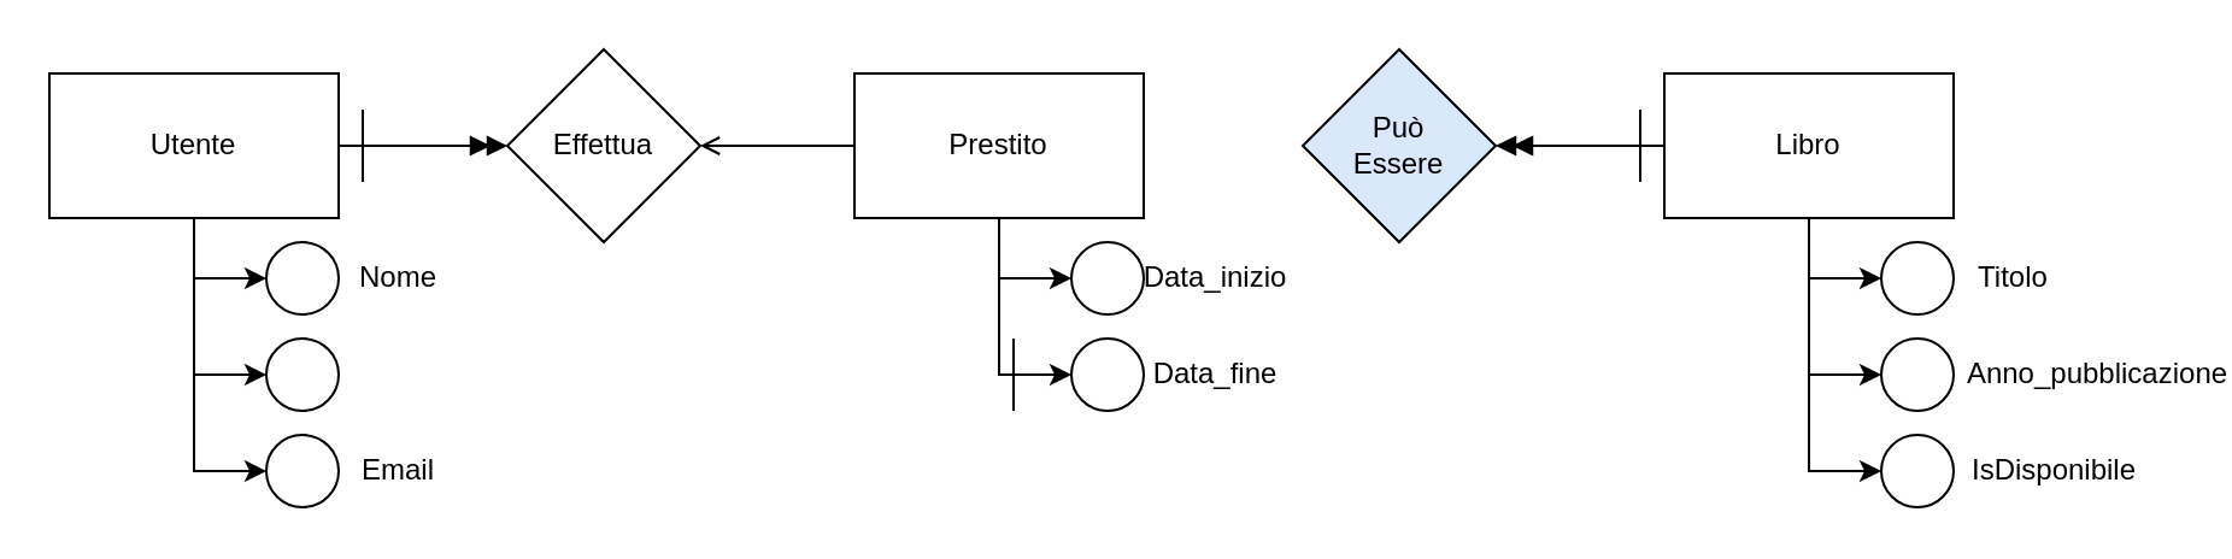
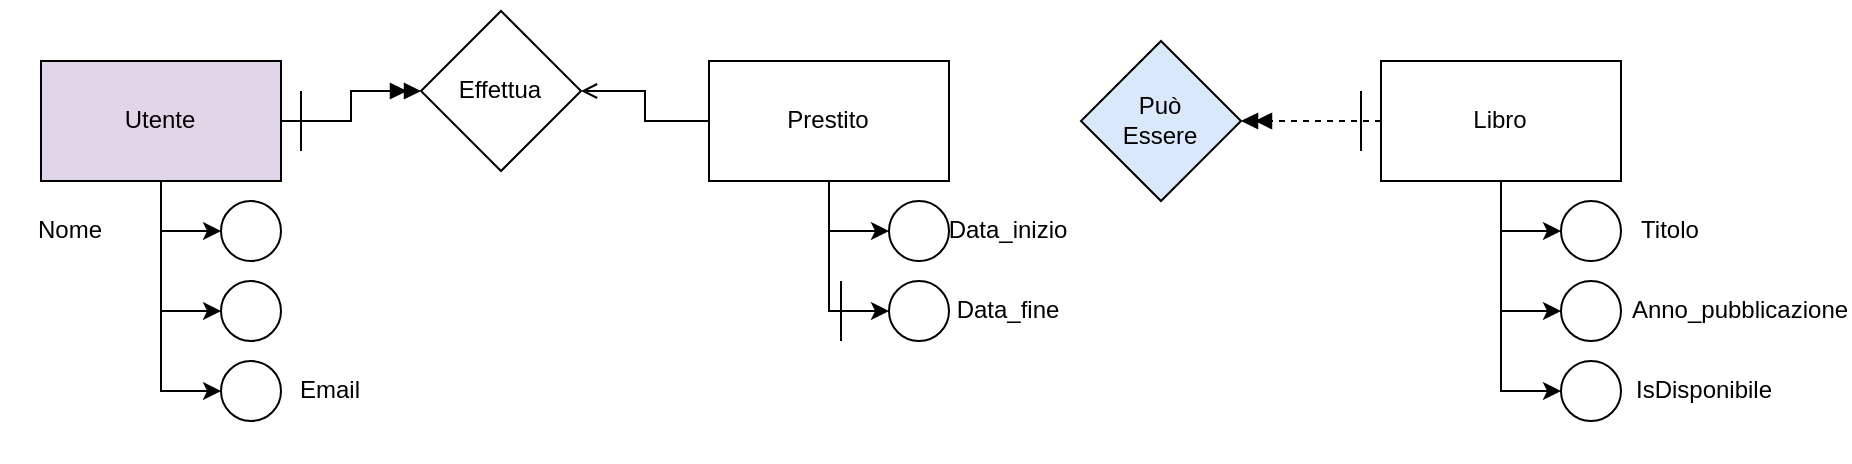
  <mxCell id="0" />
  <mxCell id="1" parent="0" />
  <mxCell id="2" style="edgeStyle=orthogonalEdgeStyle;rounded=0;orthogonalLoop=1;jettySize=auto;html=1;exitX=0.5;exitY=1;exitDx=0;exitDy=0;entryX=0;entryY=0.5;entryDx=0;entryDy=0;" parent="1" source="5" target="16" edge="1"><mxGeometry relative="1" as="geometry" /></mxCell>
  <mxCell id="3" style="edgeStyle=orthogonalEdgeStyle;rounded=0;orthogonalLoop=1;jettySize=auto;html=1;exitX=0.5;exitY=1;exitDx=0;exitDy=0;entryX=0;entryY=0.5;entryDx=0;entryDy=0;" parent="1" source="5" target="17" edge="1"><mxGeometry relative="1" as="geometry" /></mxCell>
  <mxCell id="4" style="edgeStyle=orthogonalEdgeStyle;rounded=0;orthogonalLoop=1;jettySize=auto;html=1;exitX=1;exitY=0.5;exitDx=0;exitDy=0;entryX=0;entryY=0.5;entryDx=0;entryDy=0;endArrow=doubleBlock;endFill=1;" parent="1" source="5" target="13" edge="1"><mxGeometry relative="1" as="geometry" /></mxCell>
- <mxCell id="5" value="Utente" style="rounded=0;whiteSpace=wrap;html=1;" parent="1" vertex="1"><mxGeometry x="20" y="30" width="120" height="60" as="geometry" /></mxCell>
+ <mxCell id="5" value="Utente" style="rounded=0;whiteSpace=wrap;html=1;fillColor=#e1d5e7;" parent="1" vertex="1"><mxGeometry x="20" y="30" width="120" height="60" as="geometry" /></mxCell>
  <mxCell id="6" style="edgeStyle=orthogonalEdgeStyle;rounded=0;orthogonalLoop=1;jettySize=auto;html=1;exitX=0.5;exitY=1;exitDx=0;exitDy=0;entryX=0;entryY=0.5;entryDx=0;entryDy=0;" parent="1" source="8" target="29" edge="1"><mxGeometry relative="1" as="geometry" /></mxCell>
  <mxCell id="7" style="edgeStyle=orthogonalEdgeStyle;rounded=0;orthogonalLoop=1;jettySize=auto;html=1;exitX=0;exitY=0.5;exitDx=0;exitDy=0;entryX=1;entryY=0.5;entryDx=0;entryDy=0;endArrow=open;" parent="1" source="8" target="13" edge="1"><mxGeometry relative="1" as="geometry" /></mxCell>
  <mxCell id="8" value="Prestito" style="rounded=0;whiteSpace=wrap;html=1;" parent="1" vertex="1"><mxGeometry x="354" y="30" width="120" height="60" as="geometry" /></mxCell>
  <mxCell id="9" style="edgeStyle=orthogonalEdgeStyle;rounded=0;orthogonalLoop=1;jettySize=auto;html=1;exitX=0.5;exitY=1;exitDx=0;exitDy=0;entryX=0;entryY=0.5;entryDx=0;entryDy=0;" parent="1" source="12" target="22" edge="1"><mxGeometry relative="1" as="geometry" /></mxCell>
  <mxCell id="10" style="edgeStyle=orthogonalEdgeStyle;rounded=0;orthogonalLoop=1;jettySize=auto;html=1;exitX=0.5;exitY=1;exitDx=0;exitDy=0;entryX=0;entryY=0.5;entryDx=0;entryDy=0;" parent="1" source="12" target="23" edge="1"><mxGeometry relative="1" as="geometry" /></mxCell>
- <mxCell id="11" style="edgeStyle=orthogonalEdgeStyle;rounded=0;orthogonalLoop=1;jettySize=auto;html=1;exitX=0;exitY=0.5;exitDx=0;exitDy=0;entryX=1;entryY=0.5;entryDx=0;entryDy=0;endArrow=doubleBlock;endFill=1;" parent="1" source="12" target="14" edge="1"><mxGeometry relative="1" as="geometry" /></mxCell>
+ <mxCell id="11" style="edgeStyle=orthogonalEdgeStyle;rounded=0;orthogonalLoop=1;jettySize=auto;html=1;exitX=0;exitY=0.5;exitDx=0;exitDy=0;entryX=1;entryY=0.5;entryDx=0;entryDy=0;endArrow=doubleBlock;endFill=1;dashed=1;" parent="1" source="12" target="14" edge="1"><mxGeometry relative="1" as="geometry" /></mxCell>
  <mxCell id="12" value="Libro" style="rounded=0;whiteSpace=wrap;html=1;" parent="1" vertex="1"><mxGeometry x="690" y="30" width="120" height="60" as="geometry" /></mxCell>
- <mxCell id="13" value="Effettua" style="rhombus;whiteSpace=wrap;html=1;" parent="1" vertex="1"><mxGeometry x="210" y="20" width="80" height="80" as="geometry" /></mxCell>
+ <mxCell id="13" value="Effettua" style="rhombus;whiteSpace=wrap;html=1;" parent="1" vertex="1"><mxGeometry x="210" y="5" width="80" height="80" as="geometry" /></mxCell>
  <mxCell id="14" value="Può&lt;br&gt;Essere" style="rhombus;whiteSpace=wrap;html=1;fillColor=#dae8fc;" parent="1" vertex="1"><mxGeometry x="540" y="20" width="80" height="80" as="geometry" /></mxCell>
  <mxCell id="15" value="" style="ellipse;whiteSpace=wrap;html=1;aspect=fixed;" parent="1" vertex="1"><mxGeometry x="110" y="100" width="30" height="30" as="geometry" /></mxCell>
  <mxCell id="16" value="" style="ellipse;whiteSpace=wrap;html=1;aspect=fixed;" parent="1" vertex="1"><mxGeometry x="110" y="140" width="30" height="30" as="geometry" /></mxCell>
  <mxCell id="17" value="" style="ellipse;whiteSpace=wrap;html=1;aspect=fixed;" parent="1" vertex="1"><mxGeometry x="110" y="180" width="30" height="30" as="geometry" /></mxCell>
  <mxCell id="18" value="" style="endArrow=classic;html=1;rounded=0;exitX=0.5;exitY=1;exitDx=0;exitDy=0;entryX=0;entryY=0.5;entryDx=0;entryDy=0;" parent="1" source="5" target="15" edge="1"><mxGeometry width="50" height="50" relative="1" as="geometry"><mxPoint x="380" y="230" as="sourcePoint" /><mxPoint x="430" y="180" as="targetPoint" /><Array as="points"><mxPoint x="80" y="115" /></Array></mxGeometry></mxCell>
- <mxCell id="19" value="Nome" style="text;html=1;align=center;verticalAlign=middle;whiteSpace=wrap;rounded=0;" parent="1" vertex="1"><mxGeometry x="140" y="100" width="50" height="30" as="geometry" /></mxCell>
+ <mxCell id="19" value="Nome" style="text;html=1;align=center;verticalAlign=middle;whiteSpace=wrap;rounded=0;" parent="1" vertex="1"><mxGeometry x="10" y="100" width="50" height="30" as="geometry" /></mxCell>
  <mxCell id="20" value="Email" style="text;html=1;align=center;verticalAlign=middle;whiteSpace=wrap;rounded=0;" parent="1" vertex="1"><mxGeometry x="140" y="180" width="50" height="30" as="geometry" /></mxCell>
  <mxCell id="21" value="" style="ellipse;whiteSpace=wrap;html=1;aspect=fixed;" parent="1" vertex="1"><mxGeometry x="780" y="100" width="30" height="30" as="geometry" /></mxCell>
  <mxCell id="22" value="" style="ellipse;whiteSpace=wrap;html=1;aspect=fixed;" parent="1" vertex="1"><mxGeometry x="780" y="140" width="30" height="30" as="geometry" /></mxCell>
  <mxCell id="23" value="" style="ellipse;whiteSpace=wrap;html=1;aspect=fixed;" parent="1" vertex="1"><mxGeometry x="780" y="180" width="30" height="30" as="geometry" /></mxCell>
  <mxCell id="24" value="Titolo" style="text;html=1;align=center;verticalAlign=middle;whiteSpace=wrap;rounded=0;" parent="1" vertex="1"><mxGeometry x="810" y="100" width="50" height="30" as="geometry" /></mxCell>
  <mxCell id="25" value="Anno_pubblicazione" style="text;html=1;align=center;verticalAlign=middle;whiteSpace=wrap;rounded=0;" parent="1" vertex="1"><mxGeometry x="840" y="140" width="60" height="30" as="geometry" /></mxCell>
  <mxCell id="26" value="IsDisponibile" style="text;html=1;align=center;verticalAlign=middle;whiteSpace=wrap;rounded=0;" parent="1" vertex="1"><mxGeometry x="827" y="180" width="50" height="30" as="geometry" /></mxCell>
  <mxCell id="27" value="" style="endArrow=classic;html=1;rounded=0;exitX=0.5;exitY=1;exitDx=0;exitDy=0;entryX=0;entryY=0.5;entryDx=0;entryDy=0;" parent="1" source="12" target="21" edge="1"><mxGeometry width="50" height="50" relative="1" as="geometry"><mxPoint x="380" y="230" as="sourcePoint" /><mxPoint x="430" y="180" as="targetPoint" /><Array as="points"><mxPoint x="750" y="115" /></Array></mxGeometry></mxCell>
  <mxCell id="28" value="" style="ellipse;whiteSpace=wrap;html=1;aspect=fixed;" parent="1" vertex="1"><mxGeometry x="444" y="100" width="30" height="30" as="geometry" /></mxCell>
  <mxCell id="29" value="" style="ellipse;whiteSpace=wrap;html=1;aspect=fixed;" parent="1" vertex="1"><mxGeometry x="444" y="140" width="30" height="30" as="geometry" /></mxCell>
  <mxCell id="30" value="" style="endArrow=classic;html=1;rounded=0;exitX=0.5;exitY=1;exitDx=0;exitDy=0;entryX=0;entryY=0.5;entryDx=0;entryDy=0;" parent="1" target="28" edge="1"><mxGeometry width="50" height="50" relative="1" as="geometry"><mxPoint x="414" y="90" as="sourcePoint" /><mxPoint x="764" y="180" as="targetPoint" /><Array as="points"><mxPoint x="414" y="115" /></Array></mxGeometry></mxCell>
  <mxCell id="31" value="Data_inizio" style="text;html=1;align=center;verticalAlign=middle;whiteSpace=wrap;rounded=0;" parent="1" vertex="1"><mxGeometry x="479" y="100" width="50" height="30" as="geometry" /></mxCell>
  <mxCell id="32" value="Data_fine" style="text;html=1;align=center;verticalAlign=middle;whiteSpace=wrap;rounded=0;" parent="1" vertex="1"><mxGeometry x="474" y="140" width="60" height="30" as="geometry" /></mxCell>
  <mxCell id="33" value="" style="endArrow=none;html=1;rounded=0;" parent="1" edge="1"><mxGeometry width="50" height="50" relative="1" as="geometry"><mxPoint x="150" y="75" as="sourcePoint" /><mxPoint x="150" y="45" as="targetPoint" /></mxGeometry></mxCell>
  <mxCell id="34" value="" style="endArrow=none;html=1;rounded=0;" parent="1" edge="1"><mxGeometry width="50" height="50" relative="1" as="geometry"><mxPoint x="420" y="170" as="sourcePoint" /><mxPoint x="420" y="140" as="targetPoint" /></mxGeometry></mxCell>
  <mxCell id="35" value="" style="endArrow=none;html=1;rounded=0;" parent="1" edge="1"><mxGeometry width="50" height="50" relative="1" as="geometry"><mxPoint x="680" y="75" as="sourcePoint" /><mxPoint x="680" y="45" as="targetPoint" /></mxGeometry></mxCell>
